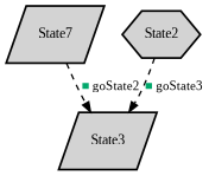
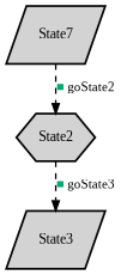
  digraph {
    fontname="Liberation Serif"
    labelloc=t
    node [fillcolor=lightgray fontname="Liberation Serif" margin=0.1 shape=parallelogram style="bold,filled"]
    edge [fontname="Liberation Serif" fontsize=13 penwidth=1.5 style=dashed]
    n1 [label=State7]
    n2 [label=State2 shape=hexagon]
    n3 [label=State3]
-   n1 -> n3 [label=<<table border="0" cellborder="0" cellspacing="0" cellpadding="0"><tr><td valign="middle" href="#goState2" tooltip="goState2 (safe)"><font color="#00A86B">■</font> goState2</td></tr></table>>]
+   n1 -> n2 [label=<<table border="0" cellborder="0" cellspacing="0" cellpadding="0"><tr><td valign="middle" href="#goState2" tooltip="goState2 (safe)"><font color="#00A86B">■</font> goState2</td></tr></table>>]
    n2 -> n3 [label=<<table border="0" cellborder="0" cellspacing="0" cellpadding="0"><tr><td valign="middle" href="#goState3" tooltip="goState3 (safe)"><font color="#00A86B">■</font> goState3</td></tr></table>>]
  }
